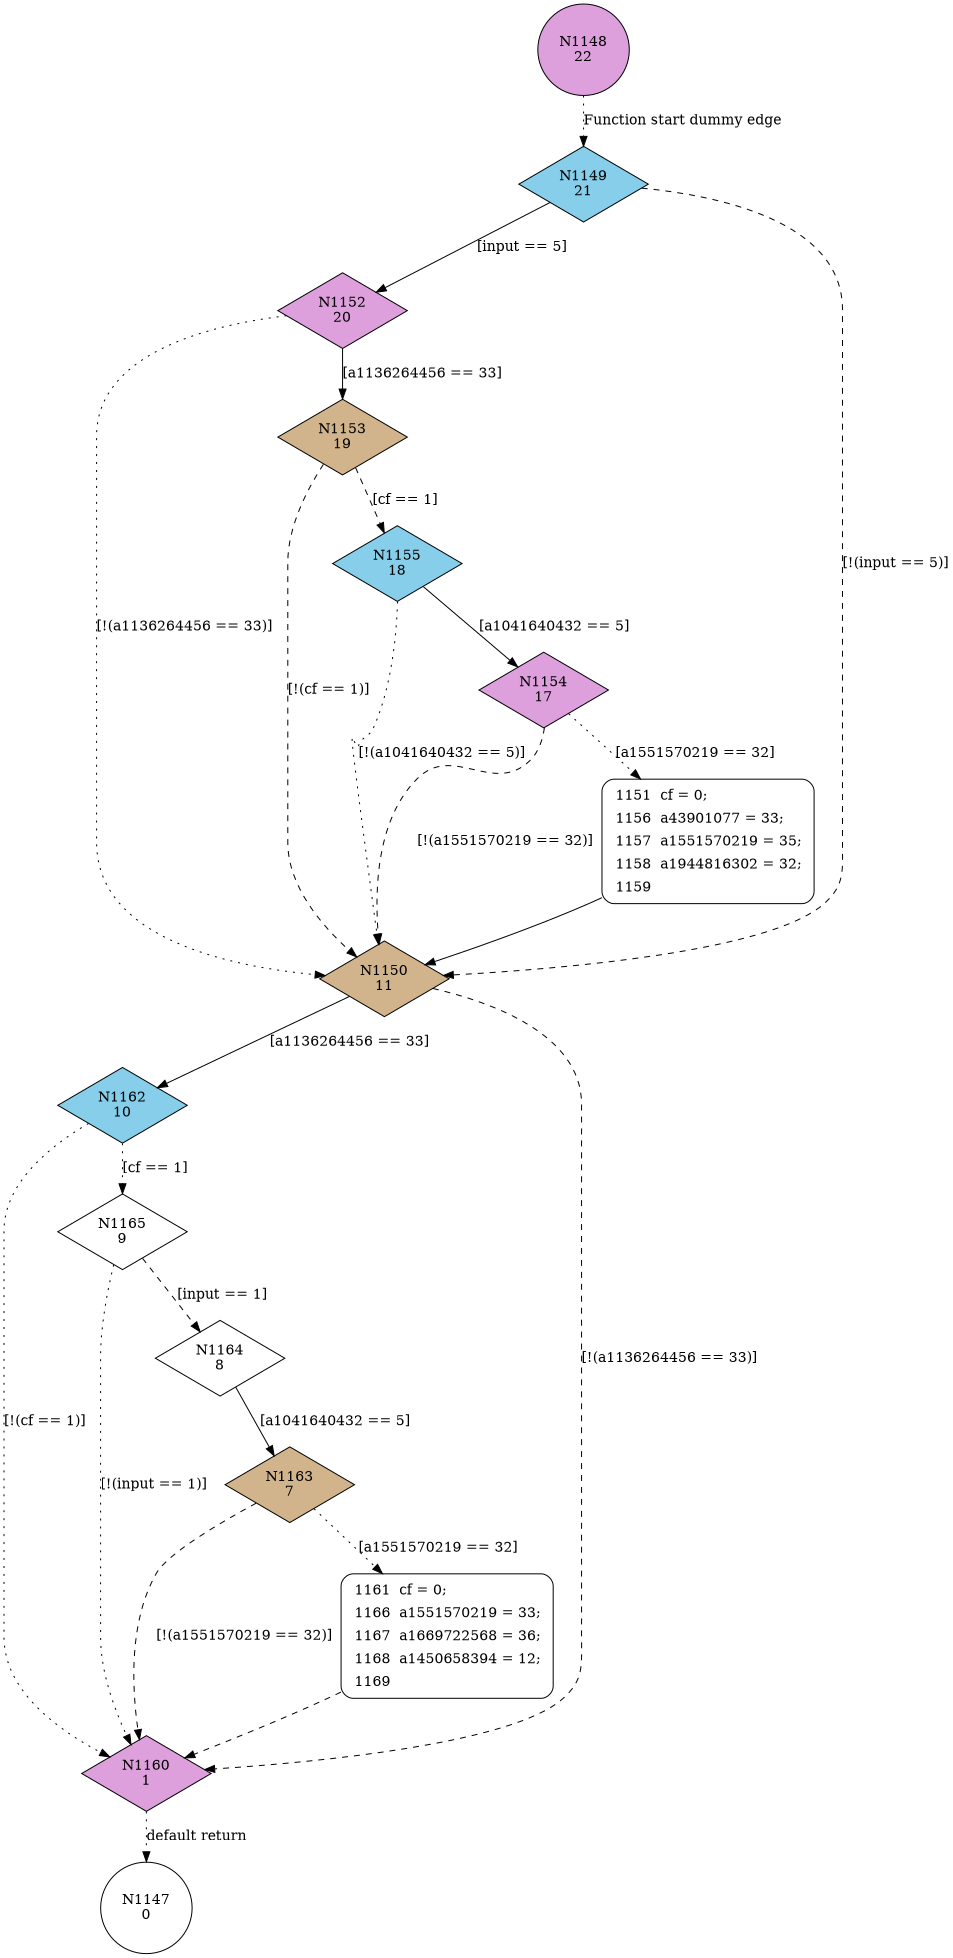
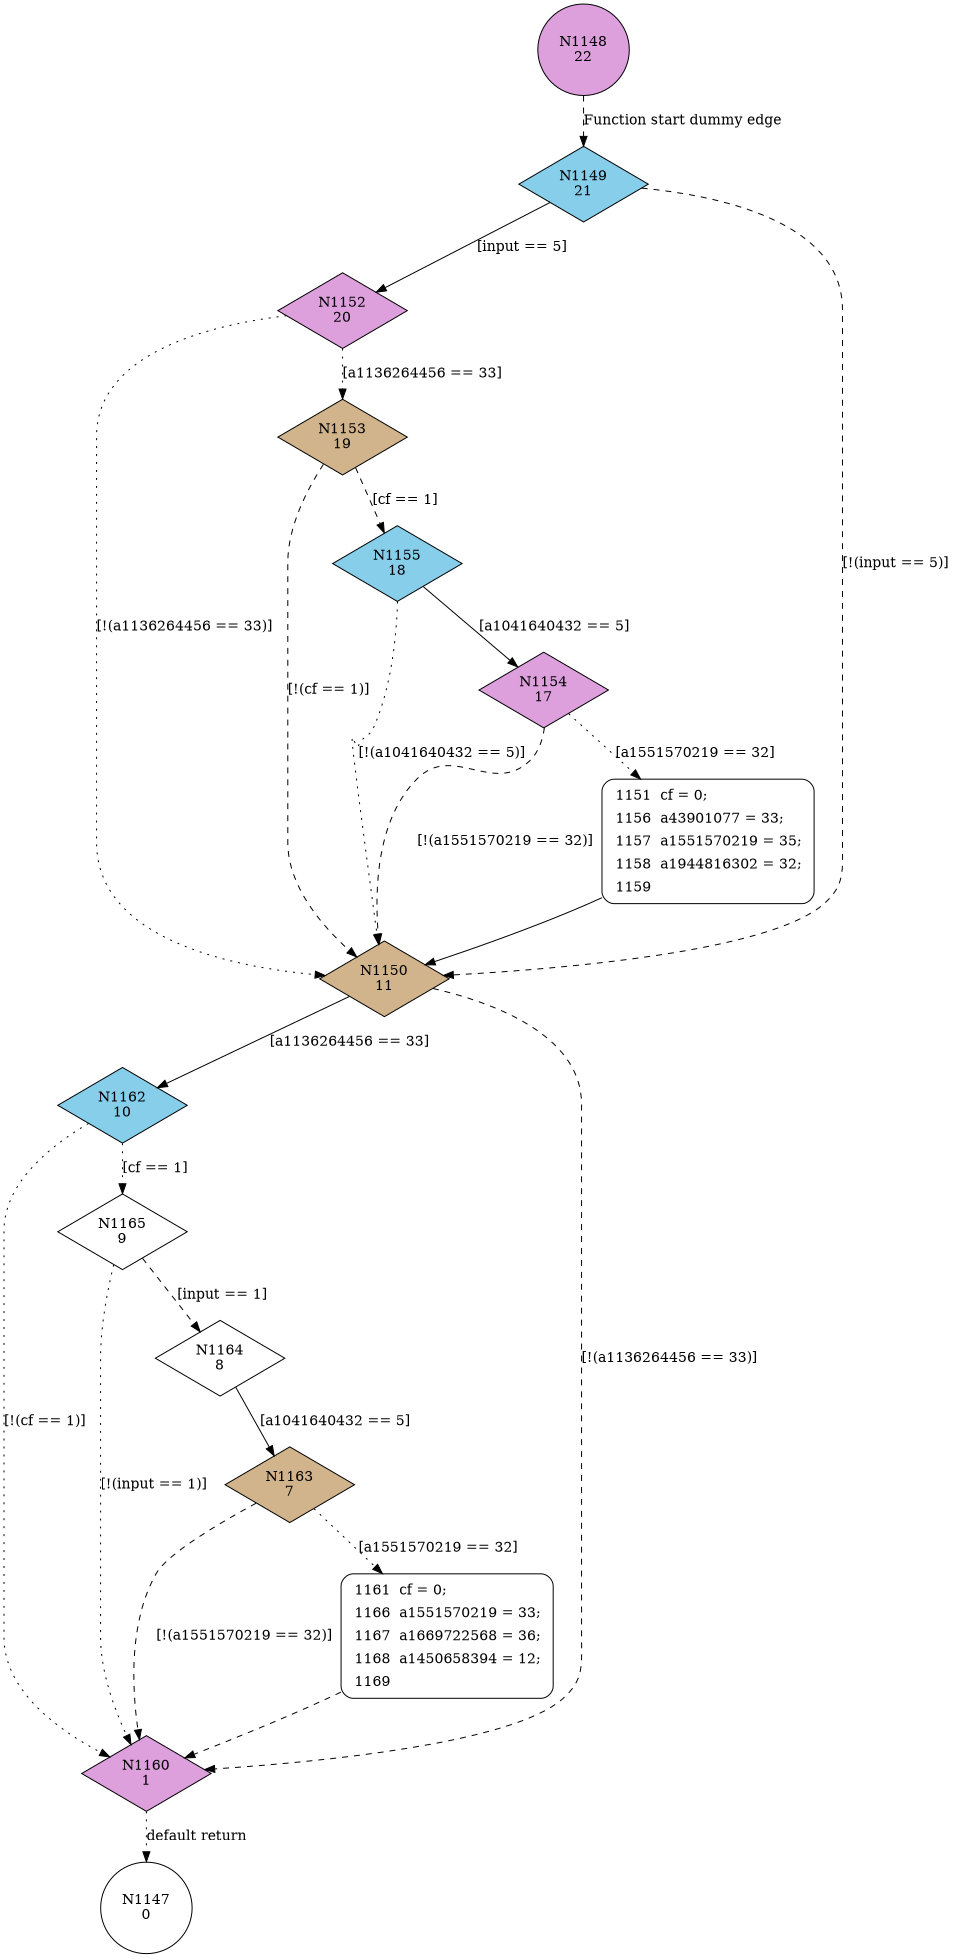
  digraph {
    fontname="DejaVu Serif"
    node [fillcolor=white fontname="DejaVu Serif" shape=diamond style=filled]
    edge [fontname="DejaVu Serif" style=dashed]
    n1 [fillcolor=plum label="N1148\n22" shape=circle]
    n2 [fillcolor=skyblue label="N1149\n21"]
    n3 [fillcolor=plum label="N1152\n20"]
    n4 [fillcolor=tan label="N1150\n11"]
    n5 [fillcolor=tan label="N1153\n19"]
    n6 [fillcolor=skyblue label="N1162\n10"]
    n7 [fillcolor=plum label="N1160\n1"]
    n8 [fillcolor=skyblue label="N1155\n18"]
    n9 [label="N1165\n9"]
    n10 [label="N1147\n0" shape=circle]
    n11 [label="N1164\n8"]
    n12 [fillcolor=tan label="N1163\n7"]
    n13 [label=<<table border="0" cellborder="0" cellpadding="3" bgcolor="white"><tr><td align="right">1161</td><td align="left">cf = 0;</td></tr><tr><td align="right">1166</td><td align="left">a1551570219 = 33;</td></tr><tr><td align="right">1167</td><td align="left">a1669722568 = 36;</td></tr><tr><td align="right">1168</td><td align="left">a1450658394 = 12;</td></tr><tr><td align="right">1169</td><td align="left"></td></tr></table>> penwidth=1 shape=Mrecord style="filled,bold"]
    n14 [fillcolor=plum label="N1154\n17"]
    n15 [label=<<table border="0" cellborder="0" cellpadding="3" bgcolor="white"><tr><td align="right">1151</td><td align="left">cf = 0;</td></tr><tr><td align="right">1156</td><td align="left">a43901077 = 33;</td></tr><tr><td align="right">1157</td><td align="left">a1551570219 = 35;</td></tr><tr><td align="right">1158</td><td align="left">a1944816302 = 32;</td></tr><tr><td align="right">1159</td><td align="left"></td></tr></table>> penwidth=1 shape=Mrecord style="filled,bold"]
-   n1 -> n2 [label="Function start dummy edge" style=dotted]
+   n1 -> n2 [label="Function start dummy edge"]
    n2 -> n3 [label="[input == 5]" style=solid]
    n2 -> n4 [label="[!(input == 5)]"]
    n3 -> n4 [label="[!(a1136264456 == 33)]" style=dotted]
-   n3 -> n5 [label="[a1136264456 == 33]" style=solid]
+   n3 -> n5 [label="[a1136264456 == 33]" style=dotted]
    n4 -> n6 [label="[a1136264456 == 33]" style=solid]
    n4 -> n7 [label="[!(a1136264456 == 33)]"]
    n5 -> n4 [label="[!(cf == 1)]"]
    n5 -> n8 [label="[cf == 1]"]
    n6 -> n7 [label="[!(cf == 1)]" style=dotted]
    n6 -> n9 [label="[cf == 1]" style=dotted]
    n7 -> n10 [label="default return" style=dotted]
    n8 -> n4 [label="[!(a1041640432 == 5)]" style=dotted]
    n8 -> n14 [label="[a1041640432 == 5]" style=solid]
    n9 -> n7 [label="[!(input == 1)]" style=dotted]
    n9 -> n11 [label="[input == 1]"]
    n11 -> n12 [label="[a1041640432 == 5]" style=solid]
    n12 -> n7 [label="[!(a1551570219 == 32)]"]
    n12 -> n13 [label="[a1551570219 == 32]" style=dotted]
    n13 -> n7
    n14 -> n4 [label="[!(a1551570219 == 32)]"]
    n14 -> n15 [label="[a1551570219 == 32]" style=dotted]
    n15 -> n4 [style=solid]
  }
